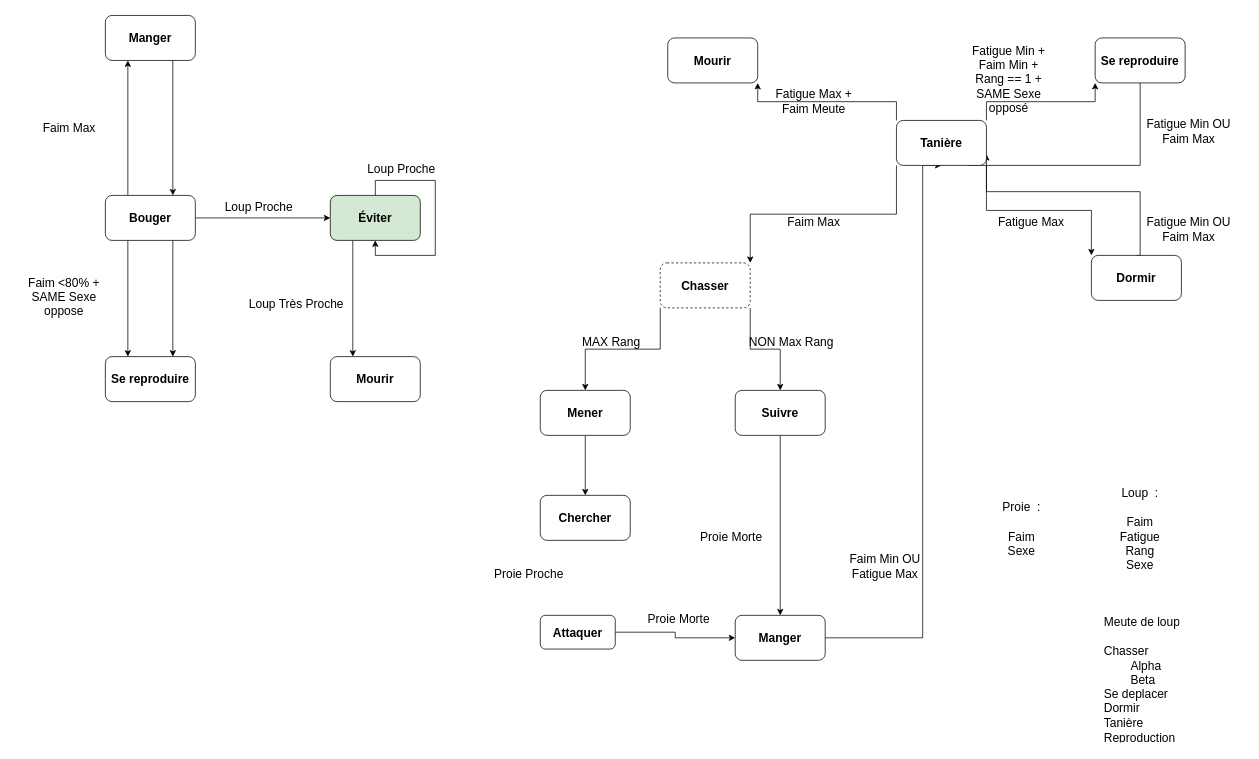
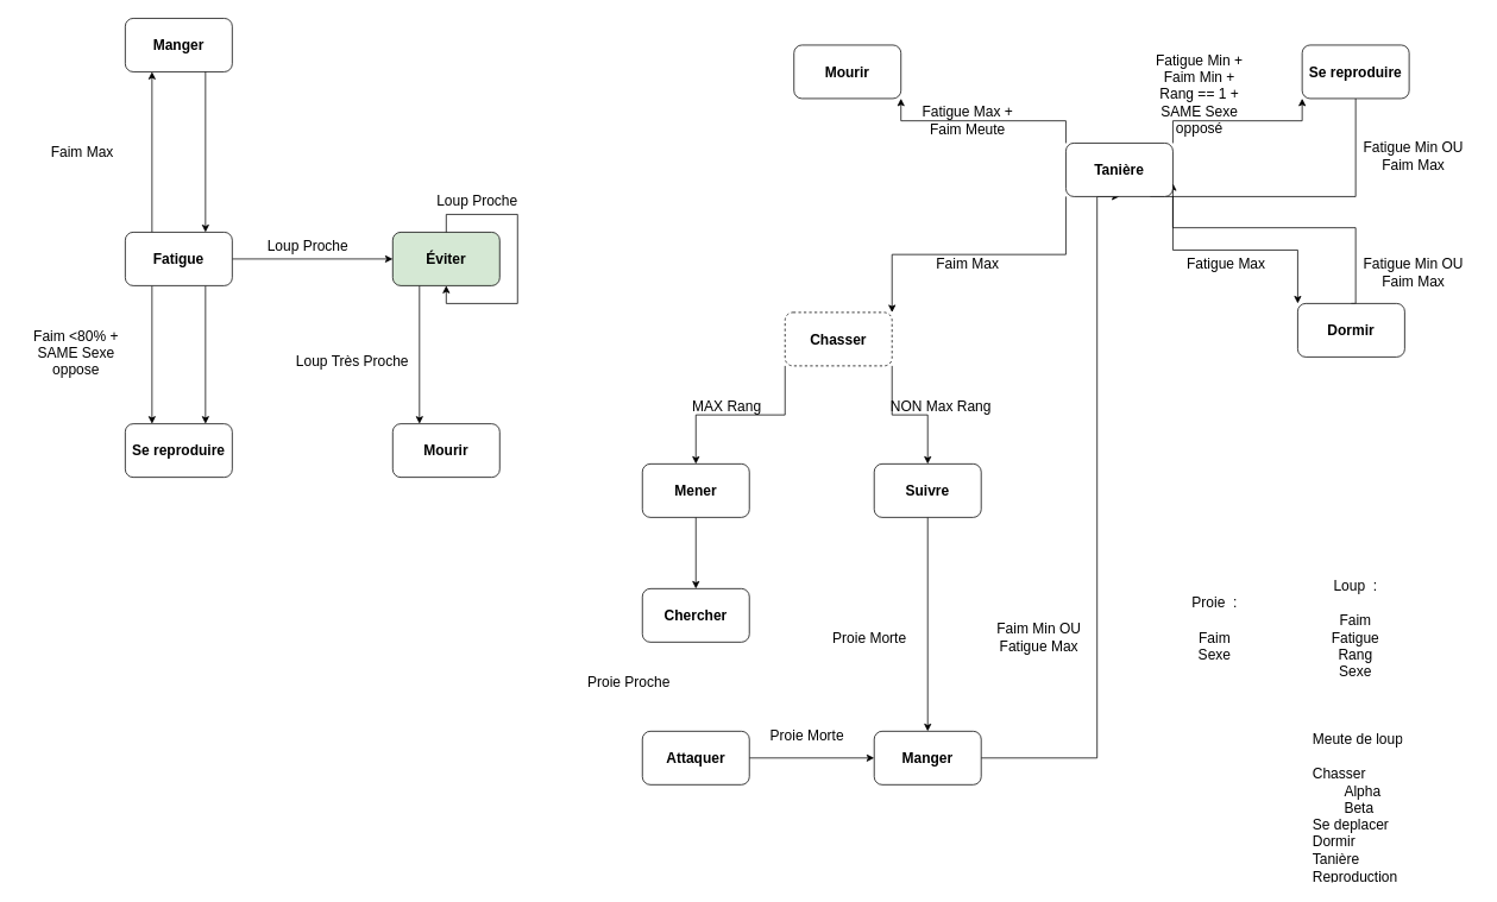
  <mxCell id="0" />
  <mxCell id="1" parent="0" />
  <mxCell id="2" style="edgeStyle=orthogonalEdgeStyle;rounded=0;orthogonalLoop=1;jettySize=auto;html=1;entryX=0.5;entryY=1;entryDx=0;entryDy=0;fontSize=16;exitX=1;exitY=0.5;exitDx=0;exitDy=0;" edge="1" parent="1" source="44" target="18"><mxGeometry relative="1" as="geometry"><mxPoint x="980" y="230" as="sourcePoint" /><Array as="points"><mxPoint x="1230" y="850" /></Array></mxGeometry></mxCell>
  <mxCell id="3" style="edgeStyle=orthogonalEdgeStyle;rounded=0;orthogonalLoop=1;jettySize=auto;html=1;exitX=1;exitY=1;exitDx=0;exitDy=0;fontSize=16;" edge="1" parent="1" source="5" target="26"><mxGeometry relative="1" as="geometry" /></mxCell>
  <mxCell id="4" style="edgeStyle=orthogonalEdgeStyle;rounded=0;orthogonalLoop=1;jettySize=auto;html=1;exitX=0;exitY=1;exitDx=0;exitDy=0;fontSize=16;" edge="1" parent="1" source="5" target="28"><mxGeometry relative="1" as="geometry" /></mxCell>
  <mxCell id="5" value="&lt;font style=&quot;font-size: 16px;&quot;&gt;&lt;b&gt;Chasser&lt;/b&gt;&lt;/font&gt;" style="rounded=1;whiteSpace=wrap;html=1;dashed=1;" vertex="1" parent="1"><mxGeometry x="880" y="350" width="120" height="60" as="geometry" /></mxCell>
  <mxCell id="6" style="edgeStyle=orthogonalEdgeStyle;rounded=0;orthogonalLoop=1;jettySize=auto;html=1;exitX=0.5;exitY=0;exitDx=0;exitDy=0;entryX=1;entryY=0.75;entryDx=0;entryDy=0;fontSize=16;" edge="1" parent="1" source="7" target="18"><mxGeometry relative="1" as="geometry"><Array as="points"><mxPoint x="1520" y="340" /><mxPoint x="1520" y="255" /></Array></mxGeometry></mxCell>
  <mxCell id="7" value="&lt;font size=&quot;1&quot;&gt;&lt;b style=&quot;font-size: 16px;&quot;&gt;Dormir&lt;/b&gt;&lt;/font&gt;" style="rounded=1;whiteSpace=wrap;html=1;" vertex="1" parent="1"><mxGeometry x="1455" y="340" width="120" height="60" as="geometry" /></mxCell>
  <mxCell id="8" style="edgeStyle=orthogonalEdgeStyle;rounded=0;orthogonalLoop=1;jettySize=auto;html=1;exitX=0.5;exitY=1;exitDx=0;exitDy=0;entryX=1;entryY=0.25;entryDx=0;entryDy=0;fontSize=16;" edge="1" parent="1" source="9" target="18"><mxGeometry relative="1" as="geometry"><Array as="points"><mxPoint x="1520" y="220" /><mxPoint x="1290" y="220" /></Array></mxGeometry></mxCell>
  <mxCell id="9" value="&lt;font style=&quot;font-size: 16px;&quot;&gt;&lt;b&gt;Se reproduire&lt;br&gt;&lt;/b&gt;&lt;/font&gt;" style="rounded=1;whiteSpace=wrap;html=1;" vertex="1" parent="1"><mxGeometry x="1460" y="50" width="120" height="60" as="geometry" /></mxCell>
  <mxCell id="10" value="&lt;div&gt;Meute de loup&lt;/div&gt;&lt;div&gt;&lt;br&gt;&lt;/div&gt;&lt;div&gt;Chasser&lt;/div&gt;&lt;div&gt;&lt;span style=&quot;white-space: pre;&quot;&gt;&#09;&lt;/span&gt;Alpha&lt;/div&gt;&lt;div&gt;&lt;span style=&quot;white-space: pre;&quot;&gt;&#09;&lt;/span&gt;Beta&lt;/div&gt;&lt;div&gt;Se deplacer&lt;/div&gt;&lt;div&gt;Dormir&lt;/div&gt;&lt;div&gt;Tanière&lt;/div&gt;&lt;div&gt;Reproduction&lt;br&gt;&lt;/div&gt;" style="text;html=1;strokeColor=none;fillColor=none;spacing=5;spacingTop=-20;whiteSpace=wrap;overflow=hidden;rounded=0;fontSize=16;" vertex="1" parent="1"><mxGeometry x="1467" y="830" width="190" height="160" as="geometry" /></mxCell>
  <mxCell id="11" value="&lt;div&gt;Loup&amp;nbsp; :&lt;/div&gt;&lt;div&gt;&lt;br&gt;&lt;/div&gt;&lt;div&gt;Faim&lt;/div&gt;&lt;div&gt;Fatigue&lt;/div&gt;&lt;div&gt;Rang&lt;/div&gt;&lt;div&gt;Sexe&lt;br&gt;&lt;/div&gt;" style="text;html=1;strokeColor=none;fillColor=none;align=center;verticalAlign=middle;whiteSpace=wrap;rounded=0;fontSize=16;" vertex="1" parent="1"><mxGeometry x="1415" y="640" width="210" height="130" as="geometry" /></mxCell>
  <mxCell id="12" value="&lt;div&gt;Fatigue Max + &lt;br&gt;&lt;/div&gt;&lt;div&gt;Faim Meute&lt;br&gt;&lt;/div&gt;" style="text;html=1;strokeColor=none;fillColor=none;align=center;verticalAlign=middle;whiteSpace=wrap;rounded=0;fontSize=16;" vertex="1" parent="1"><mxGeometry x="1020" y="110" width="130" height="50" as="geometry" /></mxCell>
  <mxCell id="13" value="&lt;font size=&quot;1&quot;&gt;&lt;b style=&quot;font-size: 16px;&quot;&gt;Mourir&lt;/b&gt;&lt;/font&gt;" style="rounded=1;whiteSpace=wrap;html=1;" vertex="1" parent="1"><mxGeometry x="890" y="50" width="120" height="60" as="geometry" /></mxCell>
  <mxCell id="14" style="edgeStyle=orthogonalEdgeStyle;rounded=0;orthogonalLoop=1;jettySize=auto;html=1;exitX=0;exitY=0;exitDx=0;exitDy=0;entryX=1;entryY=1;entryDx=0;entryDy=0;fontSize=16;" edge="1" parent="1" source="18" target="13"><mxGeometry relative="1" as="geometry" /></mxCell>
  <mxCell id="15" style="edgeStyle=orthogonalEdgeStyle;rounded=0;orthogonalLoop=1;jettySize=auto;html=1;exitX=1;exitY=1;exitDx=0;exitDy=0;entryX=0;entryY=0;entryDx=0;entryDy=0;fontSize=16;" edge="1" parent="1" source="18" target="7"><mxGeometry relative="1" as="geometry" /></mxCell>
  <mxCell id="16" style="edgeStyle=orthogonalEdgeStyle;rounded=0;orthogonalLoop=1;jettySize=auto;html=1;exitX=0;exitY=1;exitDx=0;exitDy=0;entryX=1;entryY=0;entryDx=0;entryDy=0;fontSize=16;" edge="1" parent="1" source="18" target="5"><mxGeometry relative="1" as="geometry" /></mxCell>
  <mxCell id="17" style="edgeStyle=orthogonalEdgeStyle;rounded=0;orthogonalLoop=1;jettySize=auto;html=1;exitX=1;exitY=0;exitDx=0;exitDy=0;entryX=0;entryY=1;entryDx=0;entryDy=0;fontSize=16;" edge="1" parent="1" source="18" target="9"><mxGeometry relative="1" as="geometry" /></mxCell>
  <mxCell id="18" value="&lt;font size=&quot;1&quot;&gt;&lt;b style=&quot;font-size: 16px;&quot;&gt;Tanière&lt;/b&gt;&lt;/font&gt;" style="rounded=1;whiteSpace=wrap;html=1;" vertex="1" parent="1"><mxGeometry x="1195" y="160" width="120" height="60" as="geometry" /></mxCell>
  <mxCell id="19" value="&lt;div&gt;Fatigue Max&lt;/div&gt;" style="text;html=1;strokeColor=none;fillColor=none;align=center;verticalAlign=middle;whiteSpace=wrap;rounded=0;fontSize=16;" vertex="1" parent="1"><mxGeometry x="1310" y="270" width="130" height="50" as="geometry" /></mxCell>
  <mxCell id="20" value="&lt;div&gt;Faim Max&lt;br&gt;&lt;/div&gt;" style="text;html=1;strokeColor=none;fillColor=none;align=center;verticalAlign=middle;whiteSpace=wrap;rounded=0;fontSize=16;" vertex="1" parent="1"><mxGeometry x="1020" y="270" width="130" height="50" as="geometry" /></mxCell>
  <mxCell id="21" value="&lt;div&gt;Fatigue Min + &lt;br&gt;&lt;/div&gt;&lt;div&gt;Faim Min +&lt;/div&gt;&lt;div&gt;Rang == 1 +&lt;/div&gt;&lt;div&gt;SAME Sexe opposé&lt;br&gt;&lt;/div&gt;" style="text;html=1;strokeColor=none;fillColor=none;align=center;verticalAlign=middle;whiteSpace=wrap;rounded=0;fontSize=16;" vertex="1" parent="1"><mxGeometry x="1280" y="70" width="130" height="70" as="geometry" /></mxCell>
- <mxCell id="22" value="&lt;div&gt;Faim Min OU Fatigue Max&lt;br&gt;&lt;/div&gt;" style="text;html=1;strokeColor=none;fillColor=none;align=center;verticalAlign=middle;whiteSpace=wrap;rounded=0;fontSize=16;" vertex="1" parent="1"><mxGeometry x="1115" y="730" width="130" height="50" as="geometry" /></mxCell>
+ <mxCell id="22" value="&lt;div&gt;Faim Min OU Fatigue Max&lt;br&gt;&lt;/div&gt;" style="text;html=1;strokeColor=none;fillColor=none;align=center;verticalAlign=middle;whiteSpace=wrap;rounded=0;fontSize=16;" vertex="1" parent="1"><mxGeometry x="1100" y="690" width="130" height="50" as="geometry" /></mxCell>
  <mxCell id="23" value="&lt;div&gt;Fatigue Min OU&lt;/div&gt;&lt;div&gt;Faim Max&lt;br&gt;&lt;/div&gt;" style="text;html=1;strokeColor=none;fillColor=none;align=center;verticalAlign=middle;whiteSpace=wrap;rounded=0;fontSize=16;" vertex="1" parent="1"><mxGeometry x="1520" y="280" width="130" height="50" as="geometry" /></mxCell>
  <mxCell id="24" value="&lt;div&gt;Fatigue Min OU&lt;/div&gt;&lt;div&gt;Faim Max&lt;br&gt;&lt;/div&gt;" style="text;html=1;strokeColor=none;fillColor=none;align=center;verticalAlign=middle;whiteSpace=wrap;rounded=0;fontSize=16;" vertex="1" parent="1"><mxGeometry x="1520" y="150" width="130" height="50" as="geometry" /></mxCell>
  <mxCell id="25" style="edgeStyle=orthogonalEdgeStyle;rounded=0;orthogonalLoop=1;jettySize=auto;html=1;exitX=0.5;exitY=1;exitDx=0;exitDy=0;entryX=0.5;entryY=0;entryDx=0;entryDy=0;fontSize=16;" edge="1" parent="1" source="26" target="44"><mxGeometry relative="1" as="geometry" /></mxCell>
  <mxCell id="26" value="&lt;font style=&quot;font-size: 16px;&quot;&gt;&lt;b&gt;Suivre&lt;/b&gt;&lt;/font&gt;" style="rounded=1;whiteSpace=wrap;html=1;" vertex="1" parent="1"><mxGeometry x="980" y="520" width="120" height="60" as="geometry" /></mxCell>
  <mxCell id="27" style="edgeStyle=orthogonalEdgeStyle;rounded=0;orthogonalLoop=1;jettySize=auto;html=1;exitX=0.5;exitY=1;exitDx=0;exitDy=0;entryX=0.5;entryY=0;entryDx=0;entryDy=0;fontSize=16;" edge="1" parent="1" source="28" target="42"><mxGeometry relative="1" as="geometry" /></mxCell>
  <mxCell id="28" value="&lt;font style=&quot;font-size: 16px;&quot;&gt;&lt;b&gt;Mener&lt;/b&gt;&lt;/font&gt;" style="rounded=1;whiteSpace=wrap;html=1;" vertex="1" parent="1"><mxGeometry x="720" y="520" width="120" height="60" as="geometry" /></mxCell>
  <mxCell id="29" value="NON Max Rang" style="text;html=1;strokeColor=none;fillColor=none;align=center;verticalAlign=middle;whiteSpace=wrap;rounded=0;fontSize=16;" vertex="1" parent="1"><mxGeometry x="990" y="430" width="130" height="50" as="geometry" /></mxCell>
  <mxCell id="30" value="MAX Rang" style="text;html=1;strokeColor=none;fillColor=none;align=center;verticalAlign=middle;whiteSpace=wrap;rounded=0;fontSize=16;" vertex="1" parent="1"><mxGeometry x="750" y="430" width="130" height="50" as="geometry" /></mxCell>
  <mxCell id="31" style="edgeStyle=orthogonalEdgeStyle;rounded=0;orthogonalLoop=1;jettySize=auto;html=1;exitX=1;exitY=0.5;exitDx=0;exitDy=0;entryX=0;entryY=0.5;entryDx=0;entryDy=0;fontSize=16;" edge="1" parent="1" source="32" target="44"><mxGeometry relative="1" as="geometry" /></mxCell>
- <mxCell id="32" value="&lt;font style=&quot;font-size: 16px;&quot;&gt;&lt;b&gt;Attaquer&lt;/b&gt;&lt;/font&gt;" style="rounded=1;whiteSpace=wrap;html=1;" vertex="1" parent="1"><mxGeometry x="720" y="820" width="100" height="45" as="geometry" /></mxCell>
+ <mxCell id="32" value="&lt;font style=&quot;font-size: 16px;&quot;&gt;&lt;b&gt;Attaquer&lt;/b&gt;&lt;/font&gt;" style="rounded=1;whiteSpace=wrap;html=1;" vertex="1" parent="1"><mxGeometry x="720" y="820" width="120" height="60" as="geometry" /></mxCell>
  <mxCell id="33" value="&lt;div&gt;Proie&amp;nbsp; :&lt;/div&gt;&lt;div&gt;&lt;br&gt;&lt;/div&gt;&lt;div&gt;Faim&lt;/div&gt;&lt;div&gt;Sexe&lt;br&gt;&lt;/div&gt;" style="text;html=1;strokeColor=none;fillColor=none;align=center;verticalAlign=middle;whiteSpace=wrap;rounded=0;fontSize=16;" vertex="1" parent="1"><mxGeometry x="1257" y="640" width="210" height="130" as="geometry" /></mxCell>
  <mxCell id="34" value="&lt;font style=&quot;font-size: 16px;&quot;&gt;&lt;b&gt;Manger&lt;/b&gt;&lt;/font&gt;" style="rounded=1;whiteSpace=wrap;html=1;" vertex="1" parent="1"><mxGeometry x="140" y="20" width="120" height="60" as="geometry" /></mxCell>
  <mxCell id="35" style="edgeStyle=orthogonalEdgeStyle;rounded=0;orthogonalLoop=1;jettySize=auto;html=1;exitX=0.25;exitY=0;exitDx=0;exitDy=0;entryX=0.25;entryY=1;entryDx=0;entryDy=0;fontSize=16;" edge="1" parent="1" source="40" target="34"><mxGeometry relative="1" as="geometry" /></mxCell>
  <mxCell id="36" style="edgeStyle=orthogonalEdgeStyle;rounded=0;orthogonalLoop=1;jettySize=auto;html=1;exitX=0.75;exitY=1;exitDx=0;exitDy=0;entryX=0.75;entryY=0;entryDx=0;entryDy=0;fontSize=16;" edge="1" parent="1" source="34" target="40"><mxGeometry relative="1" as="geometry" /></mxCell>
  <mxCell id="37" style="edgeStyle=orthogonalEdgeStyle;rounded=0;orthogonalLoop=1;jettySize=auto;html=1;exitX=0.25;exitY=1;exitDx=0;exitDy=0;entryX=0.25;entryY=0;entryDx=0;entryDy=0;fontSize=16;" edge="1" parent="1" source="40" target="41"><mxGeometry relative="1" as="geometry" /></mxCell>
  <mxCell id="38" style="edgeStyle=orthogonalEdgeStyle;rounded=0;orthogonalLoop=1;jettySize=auto;html=1;exitX=0.75;exitY=1;exitDx=0;exitDy=0;entryX=0.75;entryY=0;entryDx=0;entryDy=0;fontSize=16;" edge="1" parent="1" source="40" target="41"><mxGeometry relative="1" as="geometry" /></mxCell>
  <mxCell id="39" style="edgeStyle=orthogonalEdgeStyle;rounded=0;orthogonalLoop=1;jettySize=auto;html=1;exitX=1;exitY=0.5;exitDx=0;exitDy=0;entryX=0;entryY=0.5;entryDx=0;entryDy=0;fontSize=16;" edge="1" parent="1" source="40" target="50"><mxGeometry relative="1" as="geometry" /></mxCell>
- <mxCell id="40" value="&lt;font style=&quot;font-size: 16px;&quot;&gt;&lt;b&gt;Bouger&lt;/b&gt;&lt;/font&gt;" style="rounded=1;whiteSpace=wrap;html=1;" vertex="1" parent="1"><mxGeometry x="140" y="260" width="120" height="60" as="geometry" /></mxCell>
+ <mxCell id="40" value="&lt;font style=&quot;font-size: 16px;&quot;&gt;&lt;b&gt;Fatigue&lt;/b&gt;&lt;/font&gt;" style="rounded=1;whiteSpace=wrap;html=1;" vertex="1" parent="1"><mxGeometry x="140" y="260" width="120" height="60" as="geometry" /></mxCell>
  <mxCell id="41" value="&lt;font style=&quot;font-size: 16px;&quot;&gt;&lt;b&gt;Se reproduire&lt;/b&gt;&lt;/font&gt;" style="rounded=1;whiteSpace=wrap;html=1;" vertex="1" parent="1"><mxGeometry x="140" y="475" width="120" height="60" as="geometry" /></mxCell>
  <mxCell id="42" value="&lt;font style=&quot;font-size: 16px;&quot;&gt;&lt;b&gt;Chercher&lt;/b&gt;&lt;/font&gt;" style="rounded=1;whiteSpace=wrap;html=1;" vertex="1" parent="1"><mxGeometry x="720" y="660" width="120" height="60" as="geometry" /></mxCell>
  <mxCell id="43" value="Proie Proche" style="text;html=1;strokeColor=none;fillColor=none;align=center;verticalAlign=middle;whiteSpace=wrap;rounded=0;fontSize=16;" vertex="1" parent="1"><mxGeometry x="640" y="740" width="130" height="50" as="geometry" /></mxCell>
  <mxCell id="44" value="&lt;font size=&quot;1&quot;&gt;&lt;b style=&quot;font-size: 16px;&quot;&gt;Manger&lt;/b&gt;&lt;/font&gt;" style="rounded=1;whiteSpace=wrap;html=1;" vertex="1" parent="1"><mxGeometry x="980" y="820" width="120" height="60" as="geometry" /></mxCell>
  <mxCell id="45" value="Proie Morte" style="text;html=1;strokeColor=none;fillColor=none;align=center;verticalAlign=middle;whiteSpace=wrap;rounded=0;fontSize=16;" vertex="1" parent="1"><mxGeometry x="840" y="800" width="130" height="50" as="geometry" /></mxCell>
  <mxCell id="46" value="Proie Morte" style="text;html=1;strokeColor=none;fillColor=none;align=center;verticalAlign=middle;whiteSpace=wrap;rounded=0;fontSize=16;" vertex="1" parent="1"><mxGeometry x="910" y="695" width="130" height="40" as="geometry" /></mxCell>
  <mxCell id="47" value="&lt;div&gt;Faim Max&lt;br&gt;&lt;/div&gt;" style="text;html=1;strokeColor=none;fillColor=none;align=center;verticalAlign=middle;whiteSpace=wrap;rounded=0;fontSize=16;" vertex="1" parent="1"><mxGeometry x="27" y="145" width="130" height="50" as="geometry" /></mxCell>
  <mxCell id="48" value="&lt;div&gt;Faim &amp;lt;80% + &lt;br&gt;&lt;/div&gt;&lt;div&gt;SAME Sexe oppose&lt;br&gt;&lt;/div&gt;" style="text;html=1;strokeColor=none;fillColor=none;align=center;verticalAlign=middle;whiteSpace=wrap;rounded=0;fontSize=16;" vertex="1" parent="1"><mxGeometry x="20" y="370" width="130" height="50" as="geometry" /></mxCell>
  <mxCell id="49" style="edgeStyle=orthogonalEdgeStyle;rounded=0;orthogonalLoop=1;jettySize=auto;html=1;exitX=0.25;exitY=1;exitDx=0;exitDy=0;entryX=0.25;entryY=0;entryDx=0;entryDy=0;fontSize=16;" edge="1" parent="1" source="50" target="54"><mxGeometry relative="1" as="geometry" /></mxCell>
  <mxCell id="50" value="&lt;font size=&quot;1&quot;&gt;&lt;b style=&quot;font-size: 16px;&quot;&gt;Éviter&lt;/b&gt;&lt;/font&gt;" style="rounded=1;whiteSpace=wrap;html=1;fillColor=#d5e8d4;" vertex="1" parent="1"><mxGeometry x="440" y="260" width="120" height="60" as="geometry" /></mxCell>
  <mxCell id="51" style="edgeStyle=orthogonalEdgeStyle;rounded=0;orthogonalLoop=1;jettySize=auto;html=1;exitX=0.5;exitY=0;exitDx=0;exitDy=0;entryX=0.5;entryY=1;entryDx=0;entryDy=0;fontSize=16;" edge="1" parent="1" source="50" target="50"><mxGeometry relative="1" as="geometry" /></mxCell>
  <mxCell id="52" value="Loup Proche" style="text;html=1;strokeColor=none;fillColor=none;align=center;verticalAlign=middle;whiteSpace=wrap;rounded=0;fontSize=16;" vertex="1" parent="1"><mxGeometry x="280" y="250" width="130" height="50" as="geometry" /></mxCell>
  <mxCell id="53" value="Loup Proche" style="text;html=1;strokeColor=none;fillColor=none;align=center;verticalAlign=middle;whiteSpace=wrap;rounded=0;fontSize=16;" vertex="1" parent="1"><mxGeometry x="470" y="200" width="130" height="50" as="geometry" /></mxCell>
  <mxCell id="54" value="&lt;div style=&quot;font-size: 16px;&quot;&gt;&lt;b&gt;Mourir&lt;/b&gt;&lt;/div&gt;" style="rounded=1;whiteSpace=wrap;html=1;" vertex="1" parent="1"><mxGeometry x="440" y="475" width="120" height="60" as="geometry" /></mxCell>
  <mxCell id="55" value="&lt;div&gt;Loup Très Proche&lt;br&gt;&lt;/div&gt;" style="text;html=1;strokeColor=none;fillColor=none;align=center;verticalAlign=middle;whiteSpace=wrap;rounded=0;fontSize=16;" vertex="1" parent="1"><mxGeometry x="330" y="380" width="130" height="50" as="geometry" /></mxCell>
